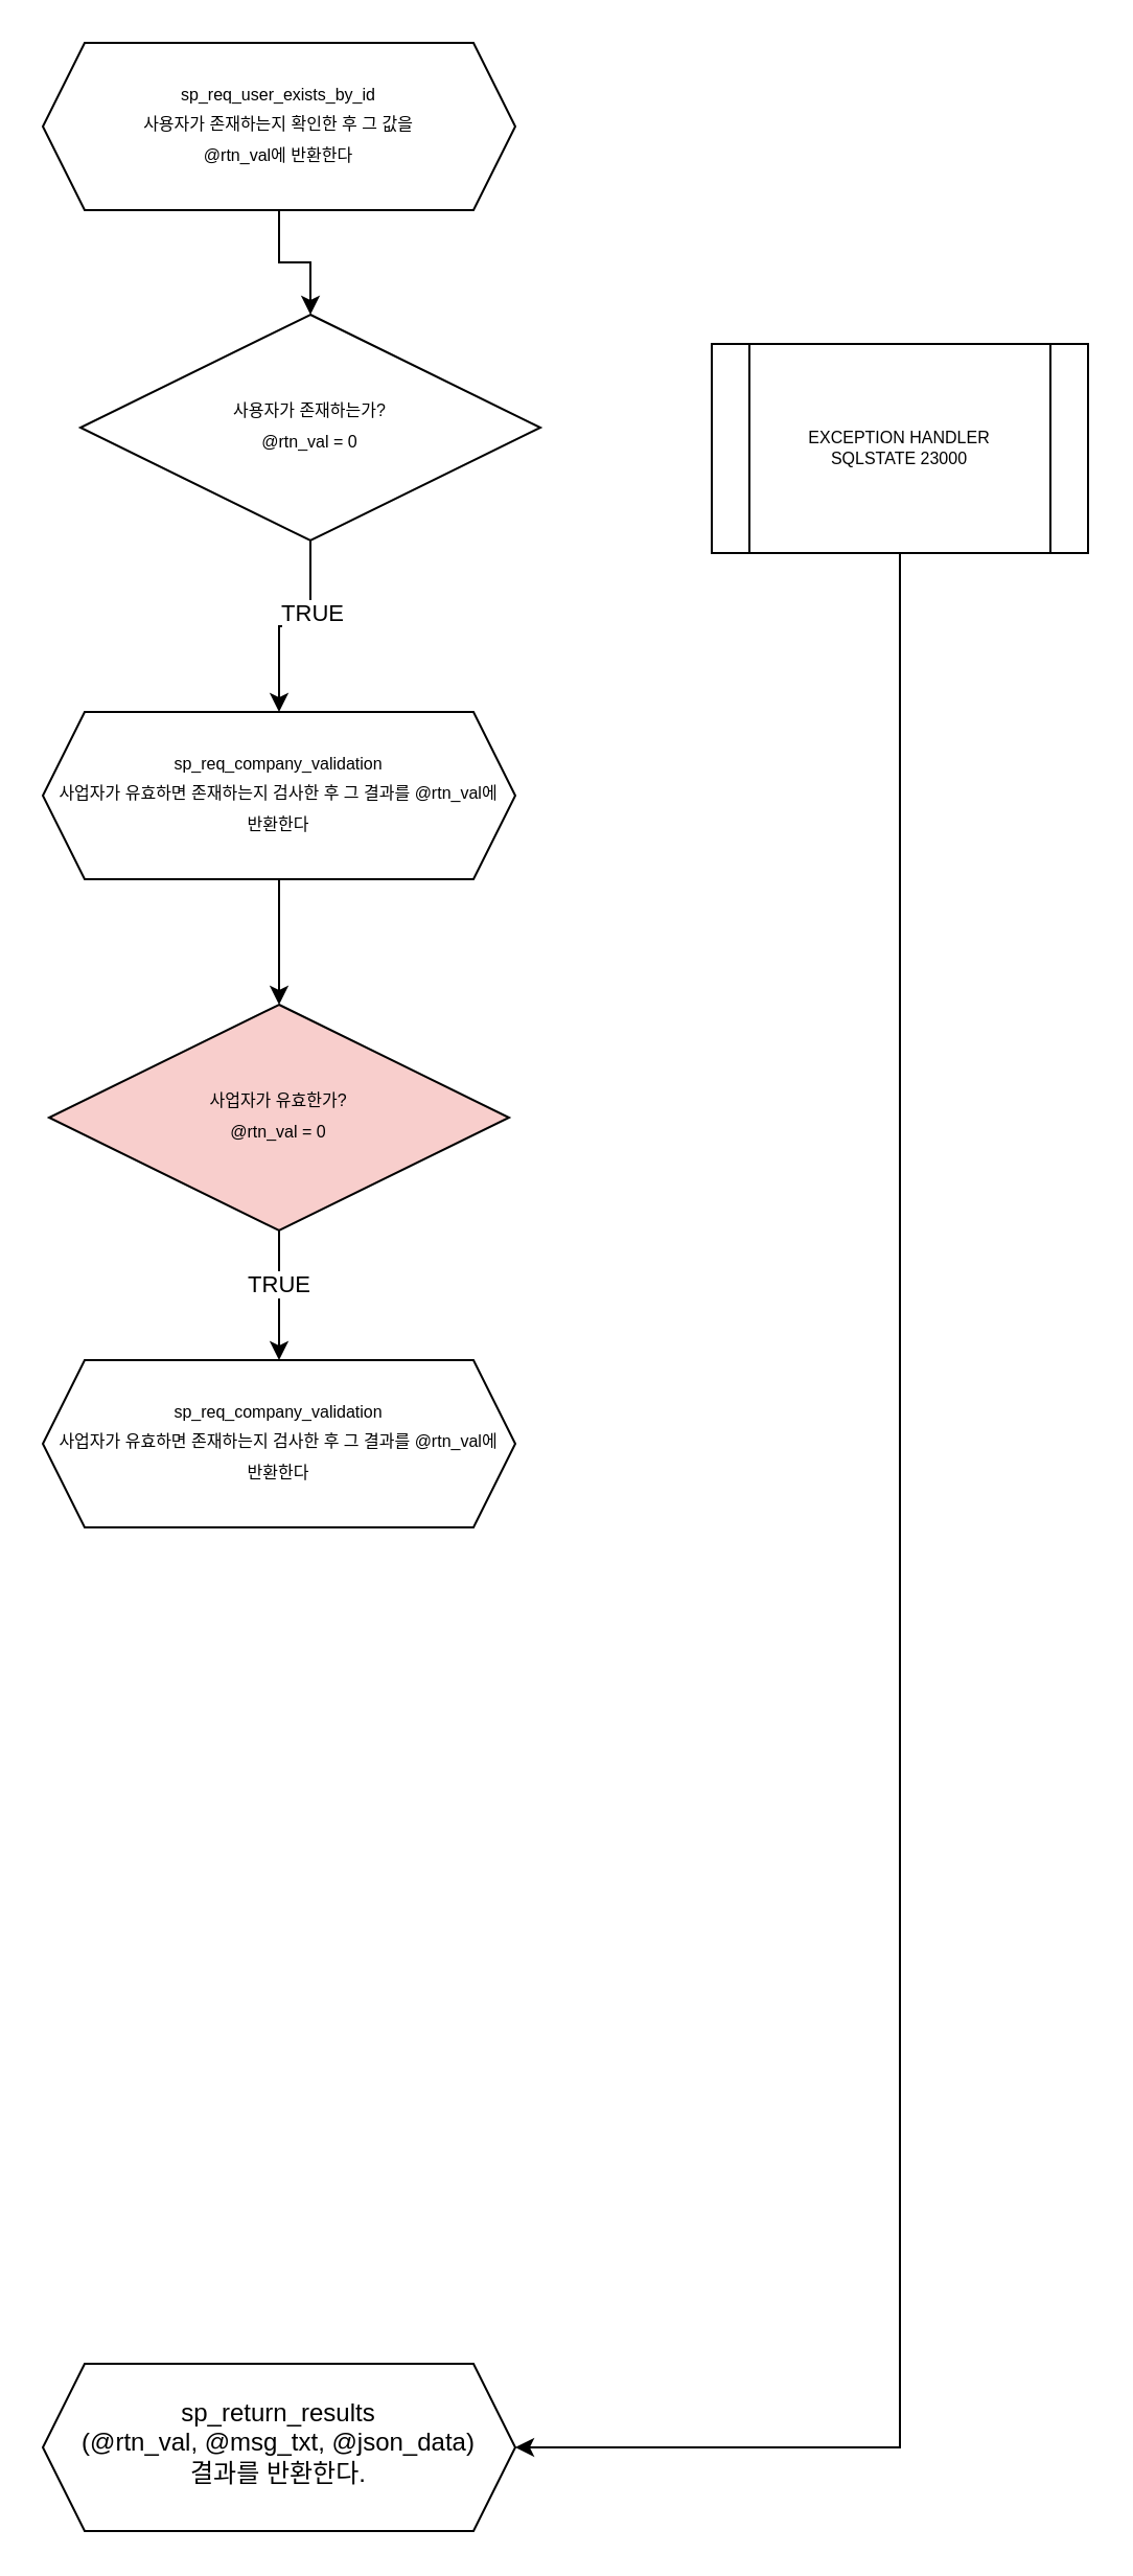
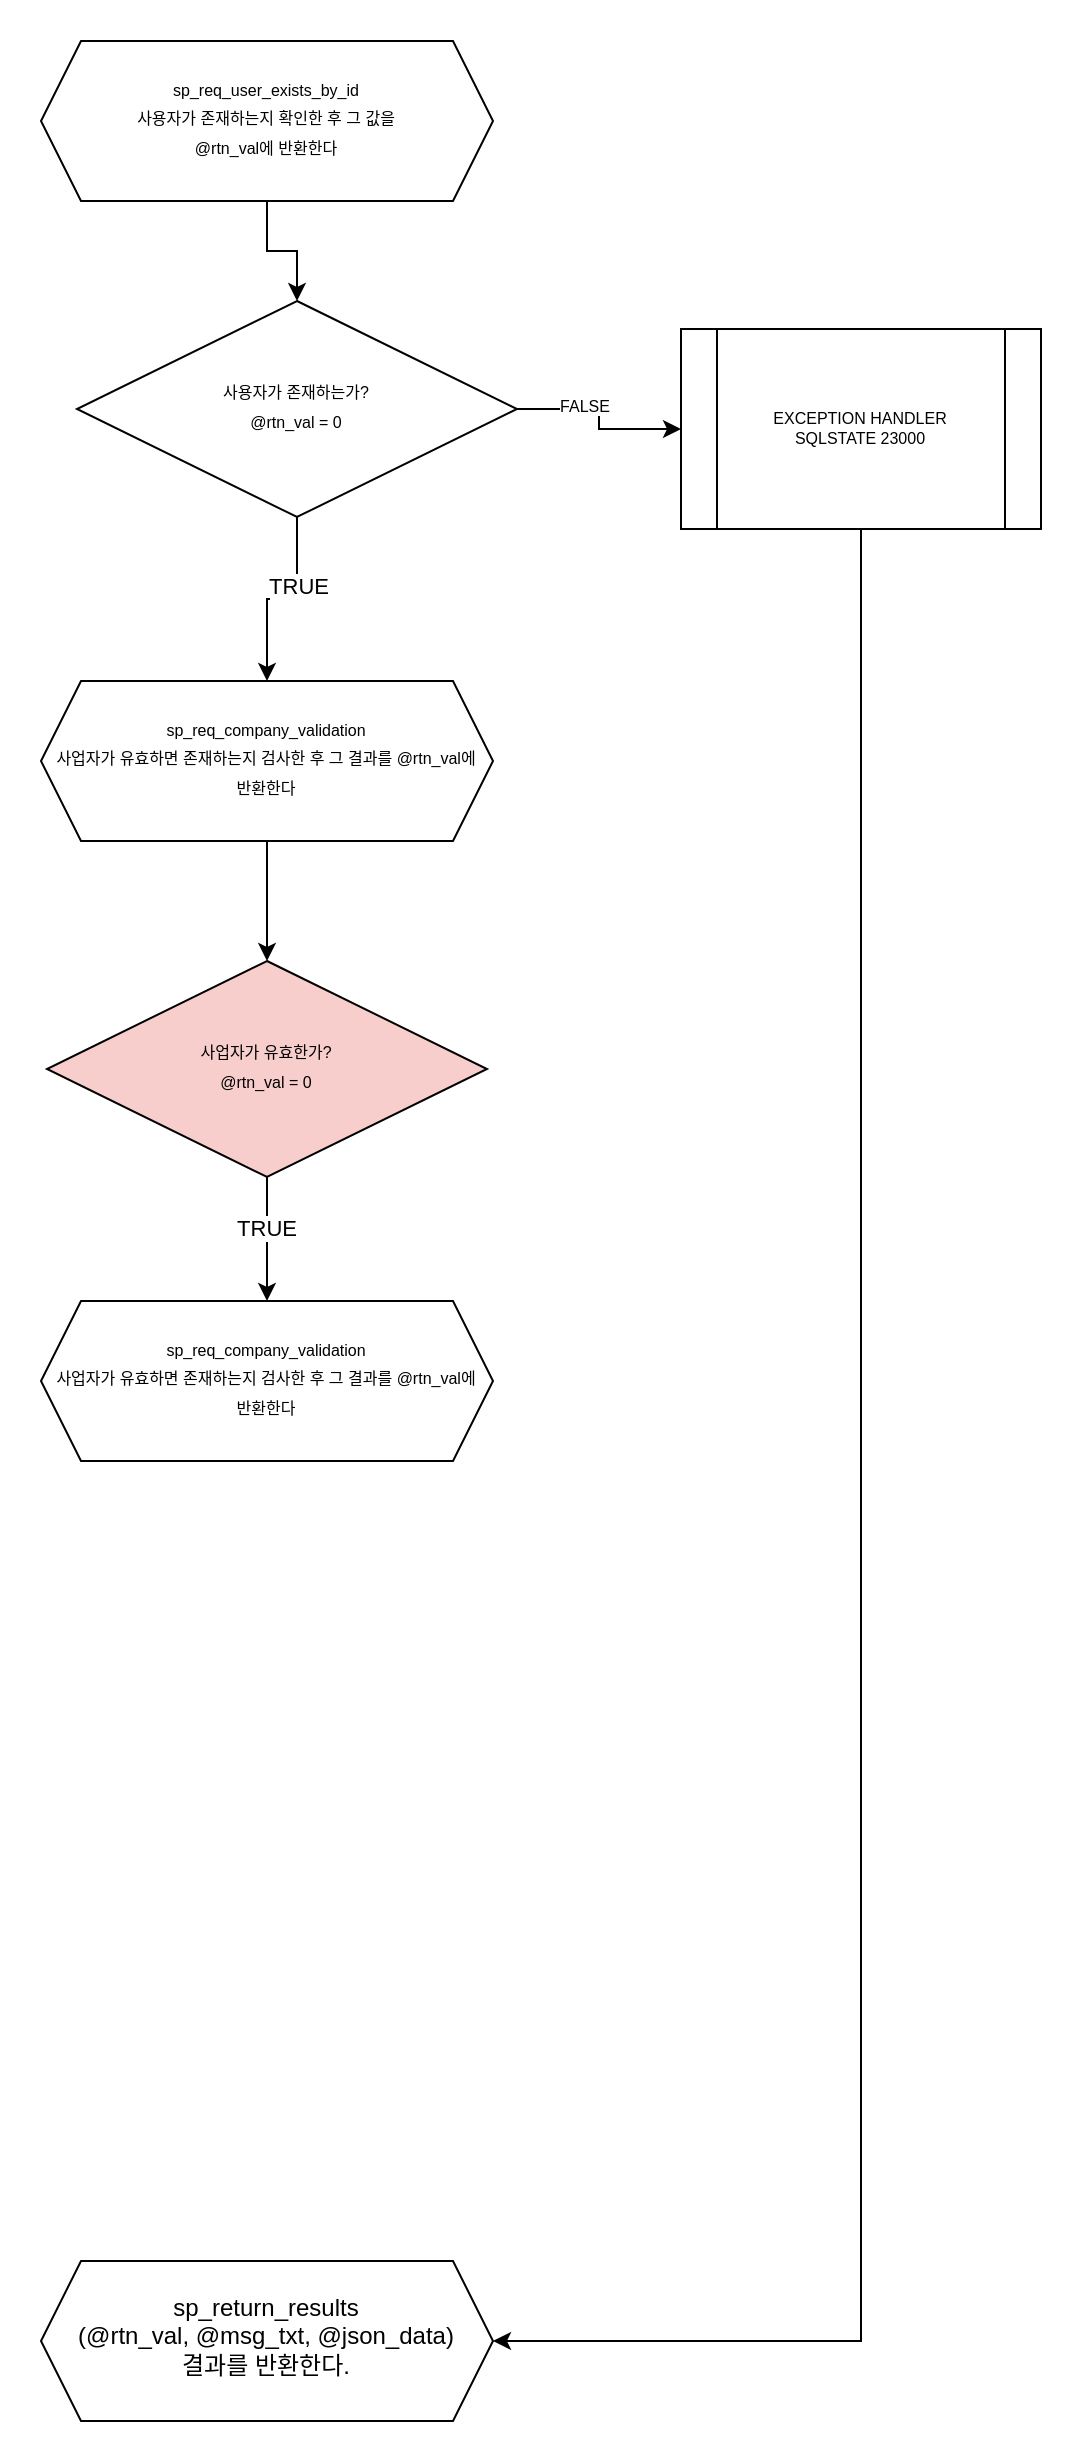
  <mxCell id="0" />
  <mxCell id="1" parent="0" />
  <mxCell id="2" value="" style="edgeStyle=orthogonalEdgeStyle;rounded=0;orthogonalLoop=1;jettySize=auto;html=1;fontSize=8;exitX=0.5;exitY=1;exitDx=0;exitDy=0;entryX=0.5;entryY=0;entryDx=0;entryDy=0;" edge="1" parent="1" source="3" target="9"><mxGeometry relative="1" as="geometry"><mxPoint x="133" y="282" as="sourcePoint" /><mxPoint x="133" y="154" as="targetPoint" /></mxGeometry></mxCell>
  <mxCell id="3" value="&lt;font style=&quot;font-size: 8px&quot;&gt;sp_req_user_exists_by_id&lt;br&gt;사용자가 존재하는지 확인한 후 그 값을&lt;br&gt;@rtn_val에 반환한다&lt;/font&gt;" style="shape=hexagon;perimeter=hexagonPerimeter2;whiteSpace=wrap;html=1;fixedSize=1;shadow=0;strokeWidth=1;spacing=6;spacingTop=-4;" vertex="1" parent="1"><mxGeometry x="20" y="20" width="226" height="80" as="geometry" /></mxCell>
  <mxCell id="4" value="sp_return_results&lt;br&gt;(@rtn_val, @msg_txt, @json_data)&lt;br&gt;결과를 반환한다." style="shape=hexagon;perimeter=hexagonPerimeter2;whiteSpace=wrap;html=1;fixedSize=1;shadow=0;strokeWidth=1;spacing=6;spacingTop=-4;" vertex="1" parent="1"><mxGeometry x="20" y="1130" width="226" height="80" as="geometry" /></mxCell>
  <mxCell id="5" value="" style="edgeStyle=orthogonalEdgeStyle;rounded=0;orthogonalLoop=1;jettySize=auto;html=1;entryX=0.5;entryY=0;entryDx=0;entryDy=0;" edge="1" parent="1" source="9" target="12"><mxGeometry relative="1" as="geometry"><mxPoint x="133" y="320" as="targetPoint" /></mxGeometry></mxCell>
  <mxCell id="6" value="TRUE" style="edgeLabel;html=1;align=center;verticalAlign=middle;resizable=0;points=[];" vertex="1" connectable="0" parent="5"><mxGeometry x="-0.308" relative="1" as="geometry"><mxPoint as="offset" /></mxGeometry></mxCell>
+ <mxCell id="7" value="" style="edgeStyle=orthogonalEdgeStyle;rounded=0;orthogonalLoop=1;jettySize=auto;html=1;fontSize=8;entryX=0;entryY=0.5;entryDx=0;entryDy=0;" edge="1" parent="1" source="9" target="13"><mxGeometry relative="1" as="geometry"><mxPoint x="317" y="214" as="targetPoint" /></mxGeometry></mxCell>
+ <mxCell id="8" value="FALSE" style="edgeLabel;html=1;align=center;verticalAlign=middle;resizable=0;points=[];fontSize=8;" vertex="1" connectable="0" parent="7"><mxGeometry x="-0.286" y="2" relative="1" as="geometry"><mxPoint as="offset" /></mxGeometry></mxCell>
  <mxCell id="9" value="&lt;font&gt;&lt;span style=&quot;font-size: 8px&quot;&gt;사용자가 존재하는가?&lt;br&gt;&lt;/span&gt;&lt;span style=&quot;font-size: 8px&quot;&gt;@rtn_val = 0&lt;/span&gt;&lt;br&gt;&lt;/font&gt;" style="rhombus;whiteSpace=wrap;html=1;shadow=0;fontFamily=Helvetica;fontSize=12;align=center;strokeWidth=1;spacing=6;spacingTop=-4;" vertex="1" parent="1"><mxGeometry x="38" y="150" width="220" height="108" as="geometry" /></mxCell>
  <mxCell id="10" value="" style="edgeStyle=orthogonalEdgeStyle;rounded=0;orthogonalLoop=1;jettySize=auto;html=1;fontSize=8;exitX=0.5;exitY=1;exitDx=0;exitDy=0;entryX=1;entryY=0.5;entryDx=0;entryDy=0;" edge="1" parent="1" source="13" target="4"><mxGeometry relative="1" as="geometry"><mxPoint x="430" y="254" as="sourcePoint" /></mxGeometry></mxCell>
  <mxCell id="11" value="" style="edgeStyle=orthogonalEdgeStyle;rounded=0;orthogonalLoop=1;jettySize=auto;html=1;" edge="1" parent="1" source="12" target="16"><mxGeometry relative="1" as="geometry" /></mxCell>
  <mxCell id="12" value="&lt;span style=&quot;font-size: 8px&quot;&gt;sp_req_company_validation&lt;/span&gt;&lt;br style=&quot;font-size: 8px&quot;&gt;&lt;span style=&quot;font-size: 8px&quot;&gt;사업자가 유효하면 존재하는지 검사한 후 그 결과를&amp;nbsp;&lt;/span&gt;&lt;span style=&quot;font-size: 8px&quot;&gt;@rtn_val에 반환한다&lt;/span&gt;" style="shape=hexagon;perimeter=hexagonPerimeter2;whiteSpace=wrap;html=1;fixedSize=1;shadow=0;strokeWidth=1;spacing=6;spacingTop=-4;" vertex="1" parent="1"><mxGeometry x="20" y="340" width="226" height="80" as="geometry" /></mxCell>
  <mxCell id="13" value="EXCEPTION HANDLER&lt;br&gt;SQLSTATE 23000" style="shape=process;whiteSpace=wrap;html=1;backgroundOutline=1;fontSize=8;" vertex="1" parent="1"><mxGeometry x="340" y="164" width="180" height="100" as="geometry" /></mxCell>
  <mxCell id="14" value="" style="edgeStyle=orthogonalEdgeStyle;rounded=0;orthogonalLoop=1;jettySize=auto;html=1;" edge="1" parent="1" source="16" target="17"><mxGeometry relative="1" as="geometry" /></mxCell>
  <mxCell id="15" value="TRUE" style="edgeLabel;html=1;align=center;verticalAlign=middle;resizable=0;points=[];" vertex="1" connectable="0" parent="14"><mxGeometry x="-0.205" y="-1" relative="1" as="geometry"><mxPoint as="offset" /></mxGeometry></mxCell>
  <mxCell id="16" value="&lt;font&gt;&lt;span style=&quot;font-size: 8px&quot;&gt;사업자가 유효한가?&lt;br&gt;&lt;/span&gt;&lt;span style=&quot;font-size: 8px&quot;&gt;@rtn_val = 0&lt;/span&gt;&lt;br&gt;&lt;/font&gt;" style="rhombus;whiteSpace=wrap;html=1;shadow=0;fontFamily=Helvetica;fontSize=12;align=center;strokeWidth=1;spacing=6;spacingTop=-4;fillColor=#f8cecc;" vertex="1" parent="1"><mxGeometry x="23" y="480" width="220" height="108" as="geometry" /></mxCell>
  <mxCell id="17" value="&lt;span style=&quot;font-size: 8px&quot;&gt;sp_req_company_validation&lt;/span&gt;&lt;br style=&quot;font-size: 8px&quot;&gt;&lt;span style=&quot;font-size: 8px&quot;&gt;사업자가 유효하면 존재하는지 검사한 후 그 결과를&amp;nbsp;&lt;/span&gt;&lt;span style=&quot;font-size: 8px&quot;&gt;@rtn_val에 반환한다&lt;/span&gt;" style="shape=hexagon;perimeter=hexagonPerimeter2;whiteSpace=wrap;html=1;fixedSize=1;shadow=0;strokeWidth=1;spacing=6;spacingTop=-4;" vertex="1" parent="1"><mxGeometry x="20" y="650" width="226" height="80" as="geometry" /></mxCell>
